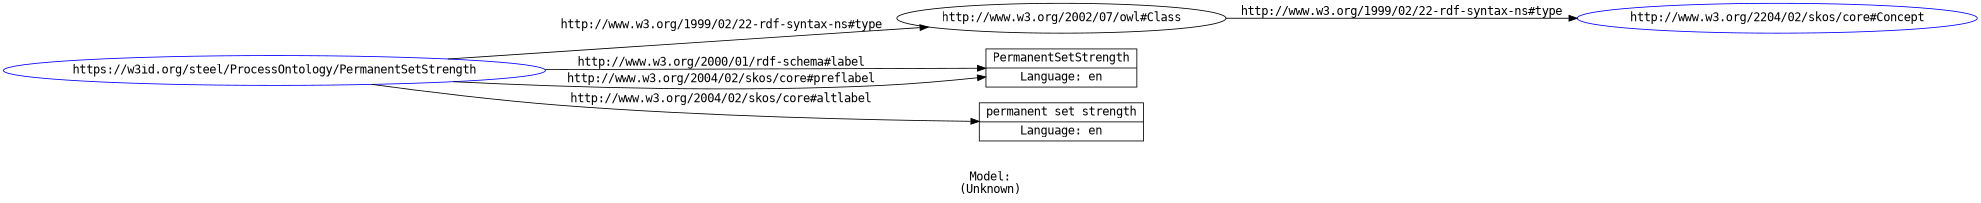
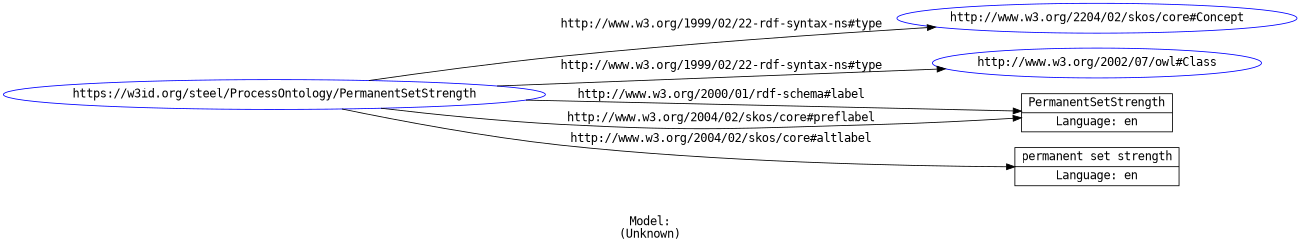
  digraph {
    fontname="DejaVu Sans Mono"
    label="\n\nModel:\n(Unknown)"
    rankdir=LR
    node [color=blue fontname="DejaVu Sans Mono" shape=ellipse]
    edge [fontname="DejaVu Sans Mono"]
    n1 [label="https://w3id.org/steel/ProcessOntology/PermanentSetStrength"]
    n2 [label="http://www.w3.org/2204/02/skos/core#Concept"]
-   n3 [color=black label="http://www.w3.org/2002/07/owl#Class"]
+   n3 [label="http://www.w3.org/2002/07/owl#Class"]
    n4 [label="PermanentSetStrength|Language: en" shape=record color=""]
    n5 [label="permanent set strength|Language: en" shape=record color=""]
-   n3 -> n2 [label="http://www.w3.org/1999/02/22-rdf-syntax-ns#type"]
+   n1 -> n2 [label="http://www.w3.org/1999/02/22-rdf-syntax-ns#type"]
    n1 -> n3 [label="http://www.w3.org/1999/02/22-rdf-syntax-ns#type"]
    n1 -> n4 [label="http://www.w3.org/2000/01/rdf-schema#label"]
    n1 -> n4 [label="http://www.w3.org/2004/02/skos/core#preflabel"]
    n1 -> n5 [label="http://www.w3.org/2004/02/skos/core#altlabel"]
  }
